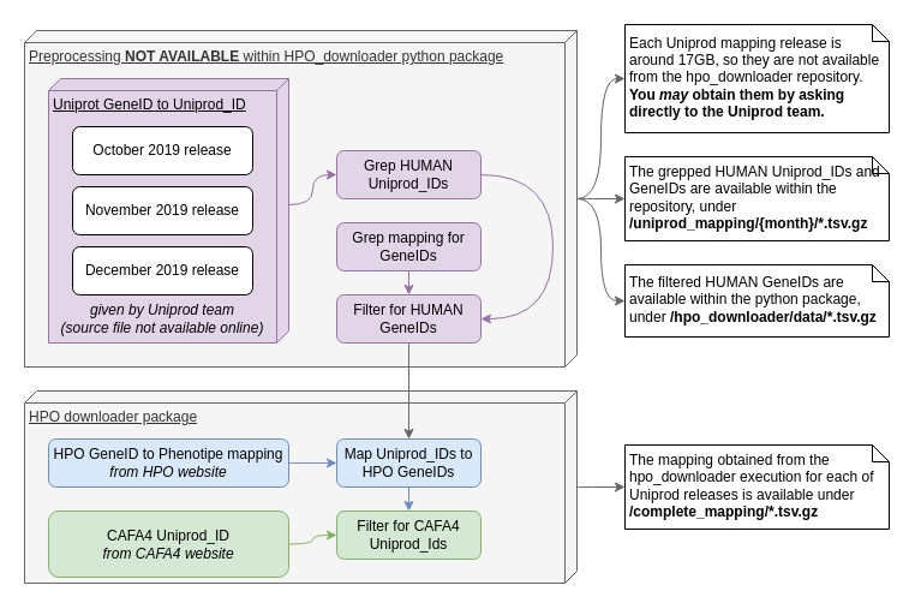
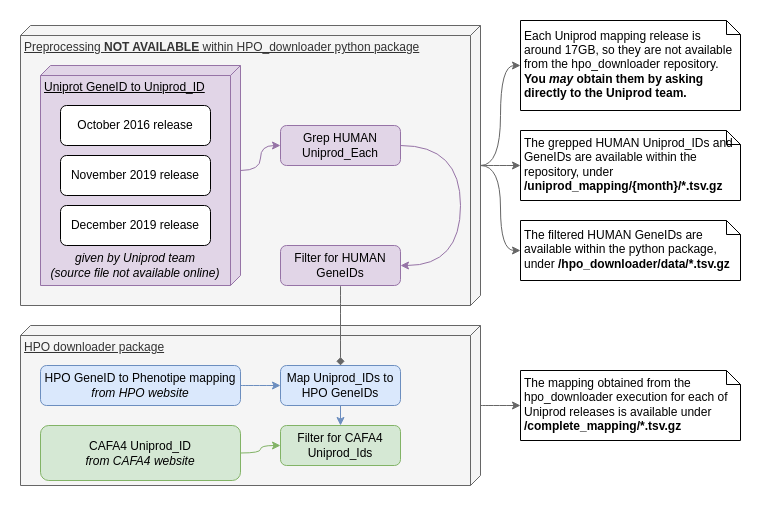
  <mxCell id="0" />
  <mxCell id="1" parent="0" />
  <mxCell id="2" style="edgeStyle=orthogonalEdgeStyle;curved=1;rounded=0;orthogonalLoop=1;jettySize=auto;html=1;fillColor=#f5f5f5;strokeColor=#666666;" edge="1" parent="1" source="3" target="30"><mxGeometry relative="1" as="geometry" /></mxCell>
  <mxCell id="3" value="HPO downloader package" style="verticalAlign=top;align=left;spacingTop=8;spacingLeft=2;spacingRight=12;shape=cube;size=10;direction=south;fontStyle=4;html=1;fillColor=#f5f5f5;strokeColor=#666666;fontColor=#333333;" vertex="1" parent="1"><mxGeometry x="20" y="325" width="460" height="160" as="geometry" /></mxCell>
  <mxCell id="4" style="edgeStyle=orthogonalEdgeStyle;curved=1;rounded=0;orthogonalLoop=1;jettySize=auto;html=1;entryX=0;entryY=0.5;entryDx=0;entryDy=0;entryPerimeter=0;fillColor=#f5f5f5;strokeColor=#666666;" edge="1" parent="1" source="7" target="27"><mxGeometry relative="1" as="geometry" /></mxCell>
  <mxCell id="5" style="edgeStyle=orthogonalEdgeStyle;curved=1;rounded=0;orthogonalLoop=1;jettySize=auto;html=1;fillColor=#f5f5f5;strokeColor=#666666;" edge="1" parent="1" source="7" target="28"><mxGeometry relative="1" as="geometry" /></mxCell>
  <mxCell id="6" style="edgeStyle=orthogonalEdgeStyle;curved=1;rounded=0;orthogonalLoop=1;jettySize=auto;html=1;fillColor=#f5f5f5;strokeColor=#666666;" edge="1" parent="1" source="7" target="29"><mxGeometry relative="1" as="geometry" /></mxCell>
  <mxCell id="7" value="Preprocessing&amp;nbsp;&lt;b&gt;NOT AVAILABLE&lt;/b&gt; within HPO_downloader python package" style="verticalAlign=top;align=left;spacingTop=8;spacingLeft=2;spacingRight=12;shape=cube;size=10;direction=south;fontStyle=4;html=1;fillColor=#f5f5f5;strokeColor=#666666;fontColor=#333333;" vertex="1" parent="1"><mxGeometry x="20" y="25" width="460" height="280" as="geometry" /></mxCell>
  <mxCell id="8" style="edgeStyle=orthogonalEdgeStyle;curved=1;rounded=0;orthogonalLoop=1;jettySize=auto;html=1;entryX=0;entryY=0.5;entryDx=0;entryDy=0;fillColor=#dae8fc;strokeColor=#6c8ebf;" parent="1" source="9" target="21" edge="1"><mxGeometry relative="1" as="geometry" /></mxCell>
  <mxCell id="9" value="HPO GeneID to Phenotipe mapping&lt;br&gt;&lt;i&gt;from HPO website&lt;/i&gt;" style="rounded=1;whiteSpace=wrap;html=1;fillColor=#dae8fc;strokeColor=#6c8ebf;" parent="1" vertex="1"><mxGeometry x="40" y="365" width="200" height="40" as="geometry" /></mxCell>
  <mxCell id="10" style="edgeStyle=orthogonalEdgeStyle;rounded=0;orthogonalLoop=1;jettySize=auto;html=1;exitX=0;exitY=0;exitDx=105;exitDy=0;exitPerimeter=0;curved=1;fillColor=#e1d5e7;strokeColor=#9673a6;" edge="1" parent="1" source="11" target="24"><mxGeometry relative="1" as="geometry" /></mxCell>
  <mxCell id="11" value="Uniprot GeneID to Uniprod_ID" style="verticalAlign=top;align=left;spacingTop=8;spacingLeft=2;spacingRight=12;shape=cube;size=10;direction=south;fontStyle=4;html=1;fillColor=#e1d5e7;strokeColor=#9673a6;" parent="1" vertex="1"><mxGeometry x="40" y="65" width="200" height="220" as="geometry" /></mxCell>
- <mxCell id="12" value="October 2019 release" style="rounded=1;whiteSpace=wrap;html=1;" parent="1" vertex="1"><mxGeometry x="60" y="105" width="150" height="40" as="geometry" /></mxCell>
+ <mxCell id="12" value="October 2016 release" style="rounded=1;whiteSpace=wrap;html=1;" parent="1" vertex="1"><mxGeometry x="60" y="105" width="150" height="40" as="geometry" /></mxCell>
  <mxCell id="13" value="November 2019 release" style="rounded=1;whiteSpace=wrap;html=1;" parent="1" vertex="1"><mxGeometry x="60" y="155" width="150" height="40" as="geometry" /></mxCell>
  <mxCell id="14" value="December 2019 release" style="rounded=1;whiteSpace=wrap;html=1;" parent="1" vertex="1"><mxGeometry x="60" y="205" width="150" height="40" as="geometry" /></mxCell>
  <mxCell id="15" style="edgeStyle=orthogonalEdgeStyle;curved=1;rounded=0;orthogonalLoop=1;jettySize=auto;html=1;entryX=0;entryY=0.5;entryDx=0;entryDy=0;fillColor=#d5e8d4;strokeColor=#82b366;" parent="1" source="16" target="22" edge="1"><mxGeometry relative="1" as="geometry" /></mxCell>
  <mxCell id="16" value="CAFA4 Uniprod_ID&lt;br&gt;&lt;i&gt;from CAFA4 website&lt;/i&gt;" style="rounded=1;whiteSpace=wrap;html=1;fillColor=#d5e8d4;strokeColor=#82b366;" parent="1" vertex="1"><mxGeometry x="40" y="425" width="200" height="55" as="geometry" /></mxCell>
  <mxCell id="17" value="&lt;i&gt;given by Uniprod team&lt;br&gt;(source file not available online)&lt;br&gt;&lt;/i&gt;" style="text;html=1;strokeColor=none;fillColor=none;align=center;verticalAlign=middle;whiteSpace=wrap;rounded=0;" parent="1" vertex="1"><mxGeometry x="45" y="255" width="180" height="20" as="geometry" /></mxCell>
- <mxCell id="18" style="edgeStyle=orthogonalEdgeStyle;curved=1;rounded=0;orthogonalLoop=1;jettySize=auto;html=1;fillColor=#e1d5e7;strokeColor=#9673a6;" edge="1" parent="1" source="19" target="26"><mxGeometry relative="1" as="geometry" /></mxCell>
- <mxCell id="19" value="Grep mapping for GeneIDs" style="rounded=1;whiteSpace=wrap;html=1;fillColor=#e1d5e7;strokeColor=#9673a6;" parent="1" vertex="1"><mxGeometry x="280" y="185" width="120" height="40" as="geometry" /></mxCell>
  <mxCell id="20" style="edgeStyle=orthogonalEdgeStyle;curved=1;rounded=0;orthogonalLoop=1;jettySize=auto;html=1;fillColor=#dae8fc;strokeColor=#6c8ebf;" parent="1" source="21" target="22" edge="1"><mxGeometry relative="1" as="geometry" /></mxCell>
  <mxCell id="21" value="Map Uniprod_IDs to HPO GeneIDs" style="rounded=1;whiteSpace=wrap;html=1;fillColor=#dae8fc;strokeColor=#6c8ebf;" parent="1" vertex="1"><mxGeometry x="280" y="365" width="120" height="40" as="geometry" /></mxCell>
  <mxCell id="22" value="Filter for CAFA4 Uniprod_Ids" style="rounded=1;whiteSpace=wrap;html=1;fillColor=#d5e8d4;strokeColor=#82b366;" parent="1" vertex="1"><mxGeometry x="280" y="425" width="120" height="40" as="geometry" /></mxCell>
  <mxCell id="23" style="edgeStyle=orthogonalEdgeStyle;curved=1;rounded=0;orthogonalLoop=1;jettySize=auto;html=1;fillColor=#e1d5e7;strokeColor=#9673a6;" edge="1" parent="1" source="24" target="26"><mxGeometry relative="1" as="geometry"><Array as="points"><mxPoint x="460" y="145" /><mxPoint x="460" y="265" /></Array></mxGeometry></mxCell>
- <mxCell id="24" value="Grep HUMAN Uniprod_IDs" style="rounded=1;whiteSpace=wrap;html=1;fillColor=#e1d5e7;strokeColor=#9673a6;" vertex="1" parent="1"><mxGeometry x="280" y="125" width="120" height="40" as="geometry" /></mxCell>
- <mxCell id="25" style="edgeStyle=orthogonalEdgeStyle;curved=1;rounded=0;orthogonalLoop=1;jettySize=auto;html=1;fillColor=#f5f5f5;strokeColor=#666666;" edge="1" parent="1" source="26" target="21"><mxGeometry relative="1" as="geometry" /></mxCell>
+ <mxCell id="24" value="Grep HUMAN Uniprod_Each" style="rounded=1;whiteSpace=wrap;html=1;fillColor=#e1d5e7;strokeColor=#9673a6;" vertex="1" parent="1"><mxGeometry x="280" y="125" width="120" height="40" as="geometry" /></mxCell>
+ <mxCell id="25" style="edgeStyle=orthogonalEdgeStyle;curved=1;rounded=0;orthogonalLoop=1;jettySize=auto;html=1;fillColor=#f5f5f5;strokeColor=#666666;endArrow=diamond;" edge="1" parent="1" source="26" target="21"><mxGeometry relative="1" as="geometry" /></mxCell>
  <mxCell id="26" value="Filter for HUMAN GeneIDs" style="rounded=1;whiteSpace=wrap;html=1;fillColor=#e1d5e7;strokeColor=#9673a6;" vertex="1" parent="1"><mxGeometry x="280" y="245" width="120" height="40" as="geometry" /></mxCell>
  <mxCell id="27" value="Each Uniprod mapping release is around 17GB, so they are not available from the hpo_downloader repository. &lt;b&gt;You &lt;i&gt;may&lt;/i&gt;&amp;nbsp;obtain them by asking directly to the Uniprod team.&lt;/b&gt;" style="shape=note;whiteSpace=wrap;html=1;size=14;verticalAlign=middle;align=left;spacingTop=0;spacingLeft=2;spacingBottom=2;spacingRight=2;" vertex="1" parent="1"><mxGeometry x="520" y="20" width="220" height="90" as="geometry" /></mxCell>
  <mxCell id="28" value="The grepped HUMAN Uniprod_IDs and GeneIDs are available within the repository, under &lt;b&gt;/uniprod_mapping/{month}/*.tsv.gz&lt;/b&gt;" style="shape=note;whiteSpace=wrap;html=1;size=14;verticalAlign=middle;align=left;spacingTop=0;spacingLeft=2;spacingBottom=2;spacingRight=2;" vertex="1" parent="1"><mxGeometry x="520" y="130" width="220" height="70" as="geometry" /></mxCell>
  <mxCell id="29" value="The filtered HUMAN GeneIDs are available within the python package, under &lt;b&gt;/hpo_downloader/data/*.tsv.gz&lt;/b&gt;" style="shape=note;whiteSpace=wrap;html=1;size=14;verticalAlign=middle;align=left;spacingTop=0;spacingLeft=2;spacingBottom=2;spacingRight=2;" vertex="1" parent="1"><mxGeometry x="520" y="220" width="220" height="60" as="geometry" /></mxCell>
  <mxCell id="30" value="The mapping obtained from the hpo_downloader execution for each of Uniprod releases is available under &lt;b&gt;/complete_mapping/*.tsv.gz&lt;/b&gt;" style="shape=note;whiteSpace=wrap;html=1;size=14;verticalAlign=middle;align=left;spacingTop=0;spacingLeft=2;spacingBottom=2;spacingRight=2;" vertex="1" parent="1"><mxGeometry x="520" y="370" width="220" height="70" as="geometry" /></mxCell>
